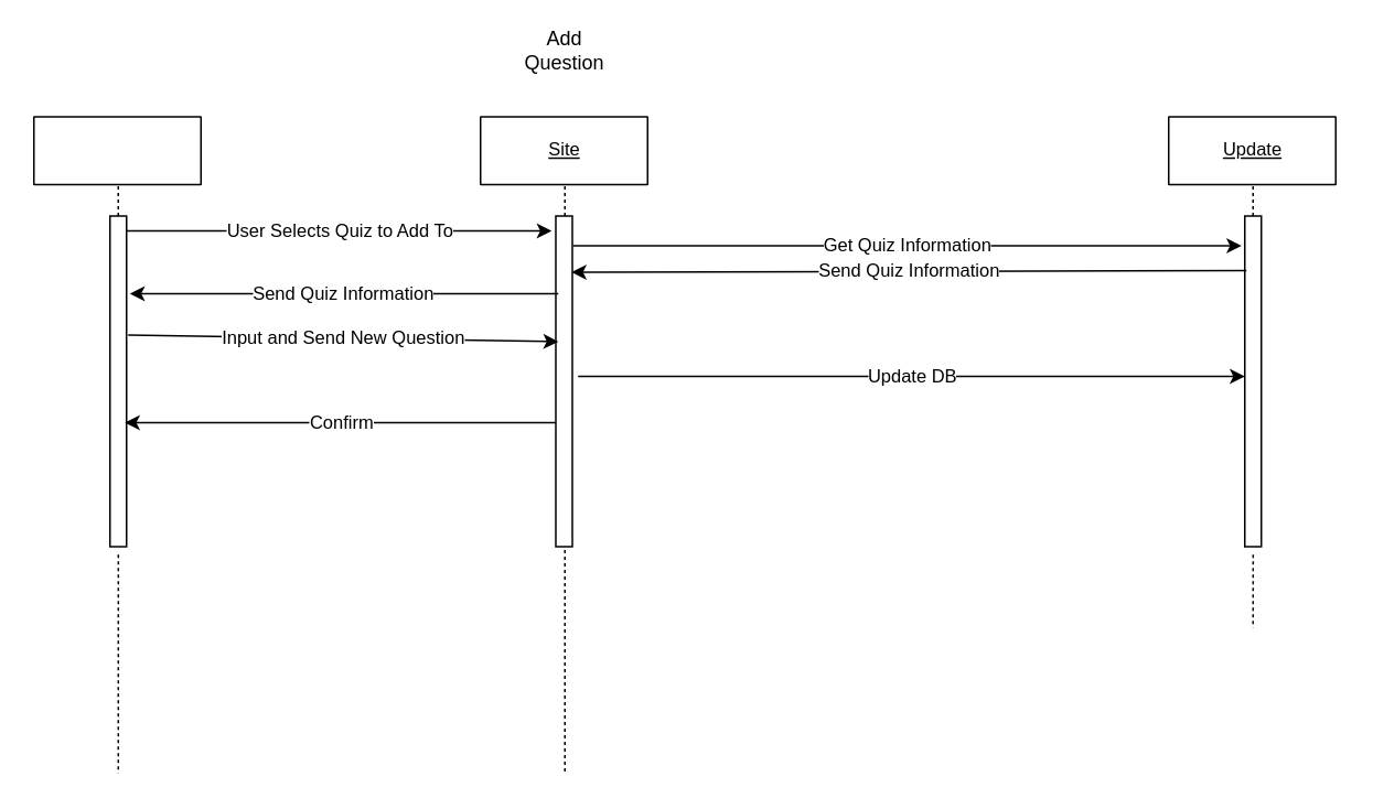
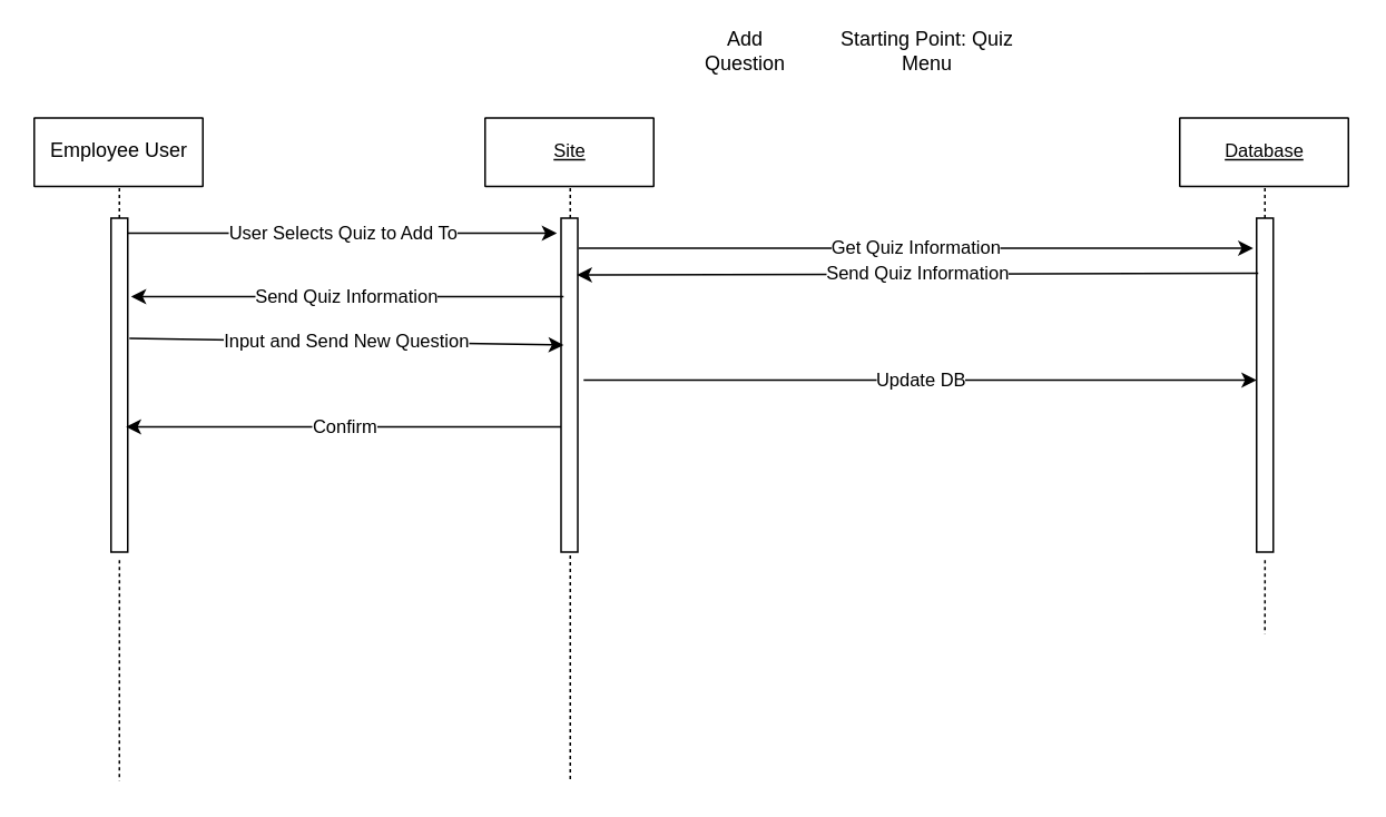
  <mxCell id="0" />
  <mxCell id="1" parent="0" />
  <mxCell id="2" style="vsdxID=3;fillColor=none;gradientColor=none;strokeColor=none;spacingTop=-3;spacingBottom=-3;spacingLeft=-3;spacingRight=-3;labelBackgroundColor=none;rounded=0;html=1;whiteSpace=wrap;" parent="1" vertex="1"><mxGeometry x="20" y="70" width="101" height="41" as="geometry" /></mxCell>
  <mxCell id="3" style="vsdxID=4;fillColor=#ffffff;gradientColor=none;shape=stencil(pZFLDsIwDERP4y1yEiEOUMoFOEFEDLEISZWG7+lJaypVFSvY2TPPsjUG0/TedgQa+5LTme7sigezBa05espcagWmBdMcU6ZTTtfopO9sJTWOCjmZUQOt0ebDnl8kGq6M2qzFkMlLug0bHx9frOdEo7A7YQPHGavwH3rqv8I/o8sbajFGI6FxCJLs3F9GWSV5g2nf);strokeColor=#000000;spacingTop=-3;spacingBottom=-3;spacingLeft=-3;spacingRight=-3;labelBackgroundColor=none;rounded=1;html=1;whiteSpace=wrap;" parent="2" vertex="1"><mxGeometry width="101" height="41" as="geometry" /></mxCell>
+ <mxCell id="4" value="Employee User" style="text;vsdxID=3;fillColor=none;gradientColor=none;strokeColor=none;spacingTop=-3;spacingBottom=-3;spacingLeft=-3;spacingRight=-3;labelBackgroundColor=none;rounded=0;html=1;whiteSpace=wrap;verticalAlign=middle;align=center;;html=1;" parent="2" vertex="1"><mxGeometry y="-0.48" width="101.6" height="41.91" as="geometry" /></mxCell>
  <mxCell id="5" style="vsdxID=5;fillColor=none;gradientColor=none;strokeColor=none;spacingTop=-3;spacingBottom=-3;spacingLeft=-3;spacingRight=-3;labelBackgroundColor=none;rounded=0;html=1;whiteSpace=wrap;" parent="1" vertex="1"><mxGeometry x="290" y="70" width="101" height="41" as="geometry" /></mxCell>
  <mxCell id="6" style="vsdxID=6;fillColor=#ffffff;gradientColor=none;shape=stencil(pZFLDsIwDERP4y1yEiEOUMoFOEFEDLEISZWG7+lJaypVFSvY2TPPsjUG0/TedgQa+5LTme7sigezBa05espcagWmBdMcU6ZTTtfopO9sJTWOCjmZUQOt0ebDnl8kGq6M2qzFkMlLug0bHx9frOdEo7A7YQPHGavwH3rqv8I/o8sbajFGI6FxCJLs3F9GWSV5g2nf);strokeColor=#000000;spacingTop=-3;spacingBottom=-3;spacingLeft=-3;spacingRight=-3;labelBackgroundColor=none;rounded=1;html=1;whiteSpace=wrap;" parent="5" vertex="1"><mxGeometry width="101" height="41" as="geometry" /></mxCell>
  <mxCell id="7" value="&lt;p style=&quot;align:center;margin-left:0;margin-right:0;margin-top:0px;margin-bottom:0px;text-indent:0;valign:middle;direction:ltr;&quot;&gt;&lt;font style=&quot;font-size:11px;font-family:Arial;color:#000000;direction:ltr;letter-spacing:0px;line-height:100%;opacity:1&quot;&gt;&lt;u&gt;Site&lt;/u&gt;&lt;/font&gt;&lt;/p&gt;" style="text;vsdxID=5;fillColor=none;gradientColor=none;strokeColor=none;spacingTop=-3;spacingBottom=-3;spacingLeft=-3;spacingRight=-3;labelBackgroundColor=none;rounded=0;html=1;whiteSpace=wrap;verticalAlign=middle;align=center;;html=1;" parent="5" vertex="1"><mxGeometry y="-0.48" width="101.6" height="41.91" as="geometry" /></mxCell>
  <mxCell id="8" style="vsdxID=7;fillColor=none;gradientColor=none;strokeColor=none;spacingTop=-3;spacingBottom=-3;spacingLeft=-3;spacingRight=-3;labelBackgroundColor=none;rounded=0;html=1;whiteSpace=wrap;" parent="1" vertex="1"><mxGeometry x="706" y="70" width="101" height="41" as="geometry" /></mxCell>
  <mxCell id="9" style="vsdxID=8;fillColor=#ffffff;gradientColor=none;shape=stencil(pZFLDsIwDERP4y1yEiEOUMoFOEFEDLEISZWG7+lJaypVFSvY2TPPsjUG0/TedgQa+5LTme7sigezBa05espcagWmBdMcU6ZTTtfopO9sJTWOCjmZUQOt0ebDnl8kGq6M2qzFkMlLug0bHx9frOdEo7A7YQPHGavwH3rqv8I/o8sbajFGI6FxCJLs3F9GWSV5g2nf);strokeColor=#000000;spacingTop=-3;spacingBottom=-3;spacingLeft=-3;spacingRight=-3;labelBackgroundColor=none;rounded=1;html=1;whiteSpace=wrap;" parent="8" vertex="1"><mxGeometry width="101" height="41" as="geometry" /></mxCell>
- <mxCell id="10" value="&lt;p style=&quot;align:center;margin-left:0;margin-right:0;margin-top:0px;margin-bottom:0px;text-indent:0;valign:middle;direction:ltr;&quot;&gt;&lt;font style=&quot;font-size:11px;font-family:Arial;color:#000000;direction:ltr;letter-spacing:0px;line-height:100%;opacity:1&quot;&gt;&lt;u&gt;Update&lt;/u&gt;&lt;/font&gt;&lt;/p&gt;" style="text;vsdxID=7;fillColor=none;gradientColor=none;strokeColor=none;spacingTop=-3;spacingBottom=-3;spacingLeft=-3;spacingRight=-3;labelBackgroundColor=none;rounded=0;html=1;whiteSpace=wrap;verticalAlign=middle;align=center;;html=1;" parent="8" vertex="1"><mxGeometry y="-0.48" width="101.6" height="41.91" as="geometry" /></mxCell>
+ <mxCell id="10" value="&lt;p style=&quot;align:center;margin-left:0;margin-right:0;margin-top:0px;margin-bottom:0px;text-indent:0;valign:middle;direction:ltr;&quot;&gt;&lt;font style=&quot;font-size:11px;font-family:Arial;color:#000000;direction:ltr;letter-spacing:0px;line-height:100%;opacity:1&quot;&gt;&lt;u&gt;Database&lt;/u&gt;&lt;/font&gt;&lt;/p&gt;" style="text;vsdxID=7;fillColor=none;gradientColor=none;strokeColor=none;spacingTop=-3;spacingBottom=-3;spacingLeft=-3;spacingRight=-3;labelBackgroundColor=none;rounded=0;html=1;whiteSpace=wrap;verticalAlign=middle;align=center;;html=1;" parent="8" vertex="1"><mxGeometry y="-0.48" width="101.6" height="41.91" as="geometry" /></mxCell>
  <mxCell id="11" style="vsdxID=10;edgeStyle=none;dashed=1;dashPattern=2.00 2.00;startArrow=none;endArrow=none;startSize=5;endSize=5;strokeColor=#000000;spacingTop=-3;spacingBottom=-3;spacingLeft=-3;spacingRight=-3;verticalAlign=middle;html=1;labelBackgroundColor=none;rounded=0;" parent="1" edge="1"><mxGeometry relative="1" as="geometry"><mxPoint as="offset" /><Array as="points" /><mxPoint x="341" y="112" as="sourcePoint" /><mxPoint x="341" y="467" as="targetPoint" /></mxGeometry></mxCell>
  <mxCell id="12" style="vsdxID=9;edgeStyle=none;dashed=1;dashPattern=2.00 2.00;startArrow=none;endArrow=none;startSize=5;endSize=5;strokeColor=#000000;spacingTop=-3;spacingBottom=-3;spacingLeft=-3;spacingRight=-3;verticalAlign=middle;html=1;labelBackgroundColor=none;rounded=0;exitX=0.505;exitY=1.024;exitDx=0;exitDy=0;exitPerimeter=0;" parent="1" source="14" edge="1"><mxGeometry relative="1" as="geometry"><mxPoint as="offset" /><Array as="points" /><mxPoint x="71" y="467" as="targetPoint" /></mxGeometry></mxCell>
  <mxCell id="13" style="vsdxID=11;edgeStyle=none;dashed=1;dashPattern=2.00 2.00;startArrow=none;endArrow=none;startSize=5;endSize=5;strokeColor=#000000;spacingTop=-3;spacingBottom=-3;spacingLeft=-3;spacingRight=-3;verticalAlign=middle;html=1;labelBackgroundColor=none;rounded=0;exitX=0.505;exitY=1.024;exitDx=0;exitDy=0;exitPerimeter=0;" parent="1" source="17" edge="1"><mxGeometry relative="1" as="geometry"><mxPoint as="offset" /><Array as="points" /><mxPoint x="757" y="379" as="targetPoint" /></mxGeometry></mxCell>
  <mxCell id="14" value="" style="html=1;points=[];perimeter=orthogonalPerimeter;" parent="1" vertex="1"><mxGeometry x="66" y="130" width="10" height="200" as="geometry" /></mxCell>
  <mxCell id="15" style="vsdxID=9;edgeStyle=none;dashed=1;dashPattern=2.00 2.00;startArrow=none;endArrow=none;startSize=5;endSize=5;strokeColor=#000000;spacingTop=-3;spacingBottom=-3;spacingLeft=-3;spacingRight=-3;verticalAlign=middle;html=1;labelBackgroundColor=none;rounded=0;exitX=0.505;exitY=1.024;exitDx=0;exitDy=0;exitPerimeter=0;" parent="1" source="2" target="14" edge="1"><mxGeometry relative="1" as="geometry"><mxPoint as="offset" /><Array as="points" /><mxPoint x="71" y="467" as="targetPoint" /><mxPoint x="71" y="112" as="sourcePoint" /></mxGeometry></mxCell>
  <mxCell id="16" value="" style="html=1;points=[];perimeter=orthogonalPerimeter;" parent="1" vertex="1"><mxGeometry x="335.5" y="130" width="10" height="200" as="geometry" /></mxCell>
  <mxCell id="17" value="" style="html=1;points=[];perimeter=orthogonalPerimeter;" parent="1" vertex="1"><mxGeometry x="752" y="130" width="10" height="200" as="geometry" /></mxCell>
  <mxCell id="18" style="vsdxID=11;edgeStyle=none;dashed=1;dashPattern=2.00 2.00;startArrow=none;endArrow=none;startSize=5;endSize=5;strokeColor=#000000;spacingTop=-3;spacingBottom=-3;spacingLeft=-3;spacingRight=-3;verticalAlign=middle;html=1;labelBackgroundColor=none;rounded=0;exitX=0.505;exitY=1.024;exitDx=0;exitDy=0;exitPerimeter=0;" parent="1" source="8" target="17" edge="1"><mxGeometry relative="1" as="geometry"><mxPoint as="offset" /><Array as="points" /><mxPoint x="757" y="379" as="targetPoint" /><mxPoint x="757" y="112" as="sourcePoint" /></mxGeometry></mxCell>
- <mxCell id="19" value="Add Question" style="text;html=1;strokeColor=none;fillColor=none;align=center;verticalAlign=middle;whiteSpace=wrap;rounded=0;" vertex="1" parent="1"><mxGeometry x="321" y="20" width="40" height="20" as="geometry" /></mxCell>
+ <mxCell id="19" value="Add Question" style="text;html=1;strokeColor=none;fillColor=none;align=center;verticalAlign=middle;whiteSpace=wrap;rounded=0;" vertex="1" parent="1"><mxGeometry x="426" y="20" width="40" height="20" as="geometry" /></mxCell>
+ <mxCell id="20" value="Starting Point: Quiz Menu" style="text;html=1;strokeColor=none;fillColor=none;align=center;verticalAlign=middle;whiteSpace=wrap;rounded=0;" vertex="1" parent="1"><mxGeometry x="500" y="20" width="110" height="20" as="geometry" /></mxCell>
  <mxCell id="21" value="User Selects Quiz to Add To" style="endArrow=classic;html=1;entryX=-0.25;entryY=0.045;entryDx=0;entryDy=0;entryPerimeter=0;" edge="1" parent="1" source="14" target="16"><mxGeometry width="50" height="50" relative="1" as="geometry"><mxPoint x="160" y="190" as="sourcePoint" /><mxPoint x="210" y="140" as="targetPoint" /></mxGeometry></mxCell>
  <mxCell id="22" value="Get Quiz Information" style="endArrow=classic;html=1;exitX=1.05;exitY=0.09;exitDx=0;exitDy=0;exitPerimeter=0;" edge="1" parent="1" source="16"><mxGeometry width="50" height="50" relative="1" as="geometry"><mxPoint x="460" y="210" as="sourcePoint" /><mxPoint x="750" y="148" as="targetPoint" /></mxGeometry></mxCell>
  <mxCell id="23" value="Send Quiz Information" style="endArrow=classic;html=1;entryX=0.95;entryY=0.17;entryDx=0;entryDy=0;entryPerimeter=0;exitX=0.1;exitY=0.165;exitDx=0;exitDy=0;exitPerimeter=0;" edge="1" parent="1" source="17" target="16"><mxGeometry width="50" height="50" relative="1" as="geometry"><mxPoint x="450" y="280" as="sourcePoint" /><mxPoint x="500" y="230" as="targetPoint" /></mxGeometry></mxCell>
  <mxCell id="24" value="Send Quiz Information" style="endArrow=classic;html=1;entryX=1.2;entryY=0.235;entryDx=0;entryDy=0;entryPerimeter=0;" edge="1" parent="1" target="14"><mxGeometry width="50" height="50" relative="1" as="geometry"><mxPoint x="337" y="177" as="sourcePoint" /><mxPoint x="200" y="180" as="targetPoint" /></mxGeometry></mxCell>
  <mxCell id="25" value="Input and Send New Question" style="endArrow=classic;html=1;exitX=1.1;exitY=0.36;exitDx=0;exitDy=0;exitPerimeter=0;entryX=0.15;entryY=0.38;entryDx=0;entryDy=0;entryPerimeter=0;" edge="1" parent="1" source="14" target="16"><mxGeometry width="50" height="50" relative="1" as="geometry"><mxPoint x="140" y="240" as="sourcePoint" /><mxPoint x="190" y="190" as="targetPoint" /></mxGeometry></mxCell>
  <mxCell id="26" value="Update DB" style="endArrow=classic;html=1;exitX=1.35;exitY=0.485;exitDx=0;exitDy=0;exitPerimeter=0;" edge="1" parent="1" source="16" target="17"><mxGeometry width="50" height="50" relative="1" as="geometry"><mxPoint x="440" y="290" as="sourcePoint" /><mxPoint x="490" y="240" as="targetPoint" /></mxGeometry></mxCell>
  <mxCell id="27" value="Confirm" style="endArrow=classic;html=1;entryX=0.9;entryY=0.625;entryDx=0;entryDy=0;entryPerimeter=0;" edge="1" parent="1" source="16" target="14"><mxGeometry width="50" height="50" relative="1" as="geometry"><mxPoint x="240" y="300" as="sourcePoint" /><mxPoint x="290" y="250" as="targetPoint" /></mxGeometry></mxCell>
